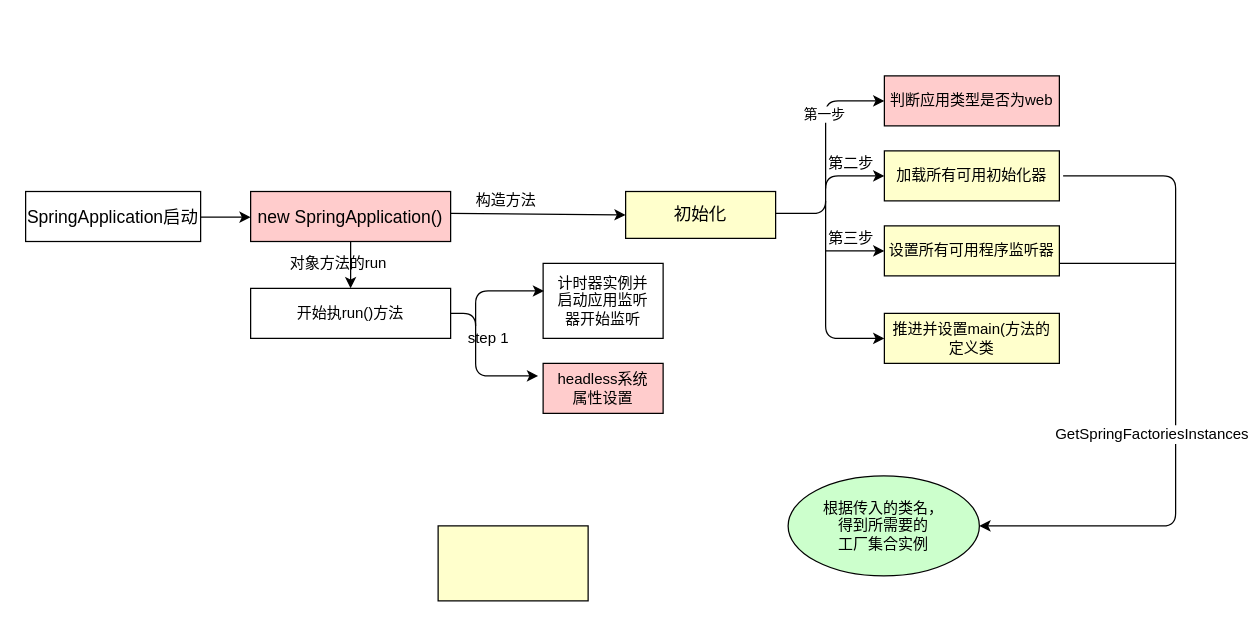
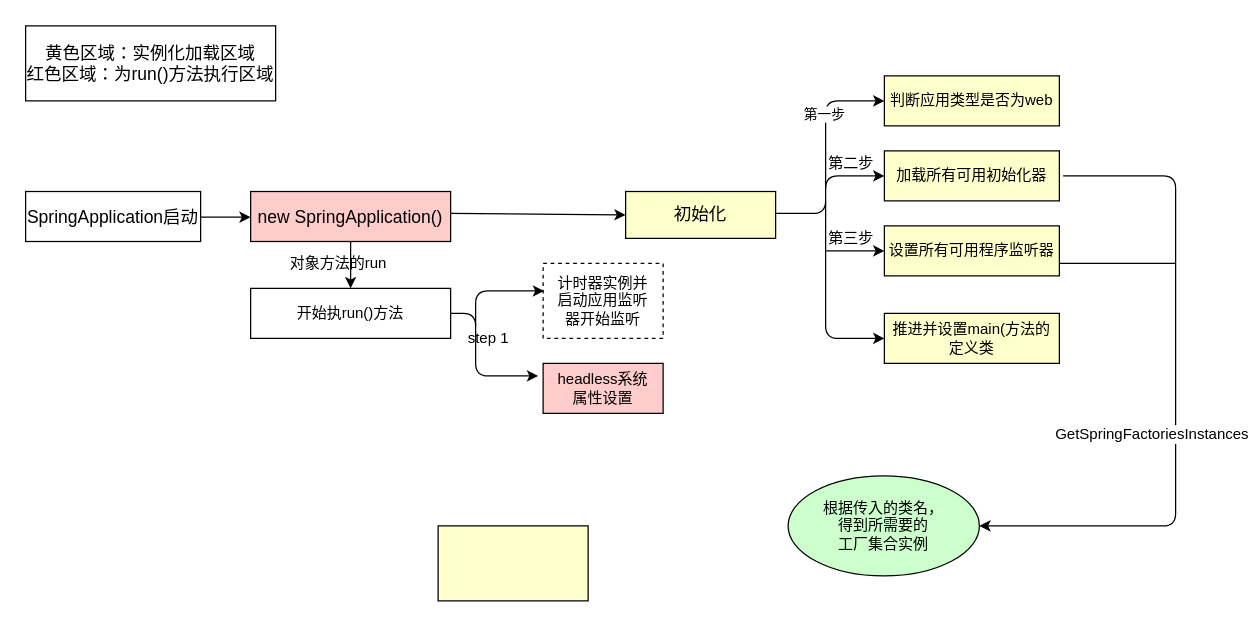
  <mxCell id="0" />
  <mxCell id="1" parent="0" />
+ <mxCell id="2" value="&lt;font style=&quot;font-size: 14px&quot;&gt;黄色区域：实例化加载区域&lt;br&gt;红色区域：为run()方法执行区域&lt;/font&gt;" style="rounded=0;whiteSpace=wrap;html=1;" vertex="1" parent="1"><mxGeometry y="20" width="200" height="60" as="geometry" x="20" /></mxCell>
  <mxCell id="3" value="&lt;font style=&quot;font-size: 14px&quot;&gt;SpringApplication启动&lt;/font&gt;" style="rounded=0;whiteSpace=wrap;html=1;" vertex="1" parent="1"><mxGeometry y="152.5" width="140" height="40" as="geometry" x="20" /></mxCell>
  <mxCell id="4" value="&lt;font style=&quot;font-size: 14px&quot;&gt;new SpringApplication()&lt;/font&gt;" style="rounded=0;whiteSpace=wrap;html=1;fillColor=#FFCCCC;" vertex="1" parent="1"><mxGeometry x="200" y="152.5" width="160" height="40" as="geometry" /></mxCell>
  <mxCell id="5" value="&lt;font style=&quot;font-size: 14px&quot;&gt;初始化&lt;/font&gt;" style="rounded=0;whiteSpace=wrap;html=1;fillColor=#FFFFCC;" vertex="1" parent="1"><mxGeometry x="500" y="152.5" width="120" height="37.5" as="geometry" /></mxCell>
  <mxCell id="6" value="" style="endArrow=classic;html=1;entryX=0;entryY=0.5;entryDx=0;entryDy=0;" edge="1" parent="1" target="5"><mxGeometry width="50" height="50" relative="1" as="geometry"><mxPoint x="360" y="170" as="sourcePoint" /><mxPoint x="410" y="120" as="targetPoint" /></mxGeometry></mxCell>
- <mxCell id="7" value="构造方法" style="text;html=1;align=center;verticalAlign=middle;resizable=0;points=[];autosize=1;" vertex="1" parent="1"><mxGeometry x="374" y="150" width="60" height="20" as="geometry" /></mxCell>
  <mxCell id="8" value="" style="endArrow=classic;html=1;" edge="1" parent="1"><mxGeometry width="50" height="50" relative="1" as="geometry"><mxPoint x="160" y="173" as="sourcePoint" /><mxPoint x="200" y="173" as="targetPoint" /></mxGeometry></mxCell>
  <mxCell id="9" value="开始执run()方法" style="rounded=0;whiteSpace=wrap;html=1;" vertex="1" parent="1"><mxGeometry x="200" y="230" width="160" height="40" as="geometry" /></mxCell>
- <mxCell id="10" value="计时器实例并&lt;br&gt;启动应用监听&lt;br&gt;器开始监听" style="rounded=0;whiteSpace=wrap;html=1;" vertex="1" parent="1"><mxGeometry x="434" y="210" width="96" height="60" as="geometry" /></mxCell>
+ <mxCell id="10" value="计时器实例并&lt;br&gt;启动应用监听&lt;br&gt;器开始监听" style="rounded=0;whiteSpace=wrap;html=1;dashed=1;" vertex="1" parent="1"><mxGeometry x="434" y="210" width="96" height="60" as="geometry" /></mxCell>
  <mxCell id="11" value="headless系统&lt;br&gt;属性设置" style="rounded=0;whiteSpace=wrap;html=1;fillColor=#FFCCCC;" vertex="1" parent="1"><mxGeometry x="434" y="290" width="96" height="40" as="geometry" /></mxCell>
  <mxCell id="12" value="" style="endArrow=classic;html=1;entryX=0.5;entryY=0;entryDx=0;entryDy=0;" edge="1" parent="1" target="9"><mxGeometry width="50" height="50" relative="1" as="geometry"><mxPoint x="280" y="192.5" as="sourcePoint" /><mxPoint x="330" y="142.5" as="targetPoint" /></mxGeometry></mxCell>
  <mxCell id="13" value="对象方法的run" style="text;html=1;align=center;verticalAlign=middle;resizable=0;points=[];autosize=1;" vertex="1" parent="1"><mxGeometry x="225" y="200" width="90" height="20" as="geometry" /></mxCell>
  <mxCell id="14" value="" style="endArrow=classic;html=1;" edge="1" parent="1"><mxGeometry width="50" height="50" relative="1" as="geometry"><mxPoint x="360" y="250" as="sourcePoint" /><mxPoint x="430" y="300" as="targetPoint" /><Array as="points"><mxPoint x="380" y="250" /><mxPoint x="380" y="300" /></Array></mxGeometry></mxCell>
  <mxCell id="15" value="" style="endArrow=classic;html=1;entryX=0.008;entryY=0.367;entryDx=0;entryDy=0;entryPerimeter=0;" edge="1" parent="1" target="10"><mxGeometry width="50" height="50" relative="1" as="geometry"><mxPoint x="380" y="260" as="sourcePoint" /><mxPoint x="424" y="215" as="targetPoint" /><Array as="points"><mxPoint x="380" y="232" /></Array></mxGeometry></mxCell>
  <mxCell id="16" value="step 1" style="text;html=1;align=center;verticalAlign=middle;resizable=0;points=[];autosize=1;" vertex="1" parent="1"><mxGeometry x="365" y="260" width="50" height="20" as="geometry" /></mxCell>
- <mxCell id="17" value="判断应用类型是否为web" style="rounded=0;whiteSpace=wrap;html=1;fillColor=#ffcccc;" vertex="1" parent="1"><mxGeometry x="707" y="60" width="140" height="40" as="geometry" /></mxCell>
+ <mxCell id="17" value="判断应用类型是否为web" style="rounded=0;whiteSpace=wrap;html=1;fillColor=#FFFFCC;" vertex="1" parent="1"><mxGeometry x="707" y="60" width="140" height="40" as="geometry" /></mxCell>
  <mxCell id="18" value="加载所有可用初始化器" style="rounded=0;whiteSpace=wrap;html=1;fillColor=#FFFFCC;" vertex="1" parent="1"><mxGeometry x="707" y="120" width="140" height="40" as="geometry" /></mxCell>
  <mxCell id="19" value="设置所有可用程序监听器" style="rounded=0;whiteSpace=wrap;html=1;fillColor=#FFFFCC;" vertex="1" parent="1"><mxGeometry x="707" y="180" width="140" height="40" as="geometry" /></mxCell>
  <mxCell id="20" value="推进并设置main(方法的&lt;br&gt;定义类" style="rounded=0;whiteSpace=wrap;html=1;fillColor=#FFFFCC;" vertex="1" parent="1"><mxGeometry x="707" y="250" width="140" height="40" as="geometry" /></mxCell>
  <mxCell id="21" value="" style="endArrow=classic;html=1;entryX=0;entryY=0.5;entryDx=0;entryDy=0;" edge="1" parent="1" target="18"><mxGeometry width="50" height="50" relative="1" as="geometry"><mxPoint x="620" y="170" as="sourcePoint" /><mxPoint x="670" y="120" as="targetPoint" /><Array as="points"><mxPoint x="660" y="170" /><mxPoint x="660" y="140" /></Array></mxGeometry></mxCell>
  <mxCell id="22" value="" style="endArrow=classic;html=1;entryX=0;entryY=0.5;entryDx=0;entryDy=0;" edge="1" parent="1" target="17"><mxGeometry width="50" height="50" relative="1" as="geometry"><mxPoint x="660" y="150" as="sourcePoint" /><mxPoint x="700" y="80" as="targetPoint" /><Array as="points"><mxPoint x="660" y="80" /></Array></mxGeometry></mxCell>
  <mxCell id="23" value="第一步" style="edgeLabel;html=1;align=center;verticalAlign=middle;resizable=0;points=[];" vertex="1" connectable="0" parent="22"><mxGeometry x="0.025" y="2" relative="1" as="geometry"><mxPoint as="offset" /></mxGeometry></mxCell>
  <mxCell id="24" value="第二步" style="text;html=1;align=center;verticalAlign=middle;resizable=0;points=[];autosize=1;" vertex="1" parent="1"><mxGeometry x="655" y="120" width="50" height="20" as="geometry" /></mxCell>
  <mxCell id="25" value="" style="endArrow=classic;html=1;entryX=0;entryY=0.5;entryDx=0;entryDy=0;" edge="1" parent="1" target="20"><mxGeometry width="50" height="50" relative="1" as="geometry"><mxPoint x="660" y="160" as="sourcePoint" /><mxPoint x="705" y="120" as="targetPoint" /><Array as="points"><mxPoint x="660" y="270" /></Array></mxGeometry></mxCell>
  <mxCell id="26" value="" style="endArrow=classic;html=1;entryX=0;entryY=0.5;entryDx=0;entryDy=0;" edge="1" parent="1" target="19"><mxGeometry width="50" height="50" relative="1" as="geometry"><mxPoint x="660" y="200" as="sourcePoint" /><mxPoint x="710" y="160" as="targetPoint" /></mxGeometry></mxCell>
  <mxCell id="27" value="第三步" style="text;html=1;align=center;verticalAlign=middle;resizable=0;points=[];autosize=1;" vertex="1" parent="1"><mxGeometry x="655" y="180" width="50" height="20" as="geometry" /></mxCell>
  <mxCell id="28" value="" style="rounded=0;whiteSpace=wrap;html=1;fillColor=#FFFFCC;" vertex="1" parent="1"><mxGeometry x="350" y="420" width="120" height="60" as="geometry" /></mxCell>
  <mxCell id="29" value="根据传入的类名，&lt;br&gt;得到所需要的&lt;br&gt;工厂集合实例" style="ellipse;whiteSpace=wrap;html=1;fillColor=#CCFFCC;" vertex="1" parent="1"><mxGeometry x="630" y="380" width="153" height="80" as="geometry" /></mxCell>
  <mxCell id="30" value="" style="endArrow=classic;html=1;entryX=1;entryY=0.5;entryDx=0;entryDy=0;" edge="1" parent="1" target="29"><mxGeometry width="50" height="50" relative="1" as="geometry"><mxPoint x="850" y="140" as="sourcePoint" /><mxPoint x="940" y="440" as="targetPoint" /><Array as="points"><mxPoint x="940" y="140" /><mxPoint x="940" y="420" /></Array></mxGeometry></mxCell>
  <mxCell id="31" value="&lt;font style=&quot;font-size: 12px&quot;&gt;GetSpringFactoriesInstances&lt;/font&gt;" style="edgeLabel;html=1;align=center;verticalAlign=middle;resizable=0;points=[];" vertex="1" connectable="0" parent="30"><mxGeometry x="0.123" y="-3" relative="1" as="geometry"><mxPoint x="-17" as="offset" /></mxGeometry></mxCell>
  <mxCell id="32" value="" style="endArrow=none;html=1;" edge="1" parent="1"><mxGeometry width="50" height="50" relative="1" as="geometry"><mxPoint x="847" y="210" as="sourcePoint" /><mxPoint x="940" y="210" as="targetPoint" /></mxGeometry></mxCell>
